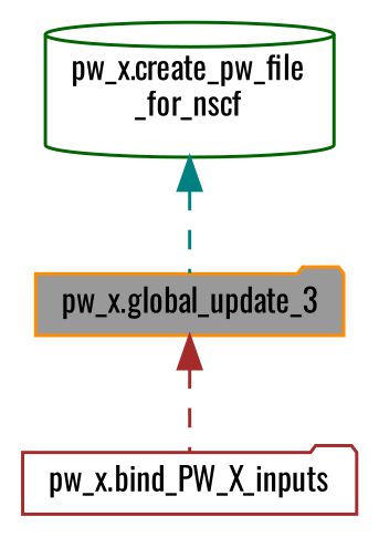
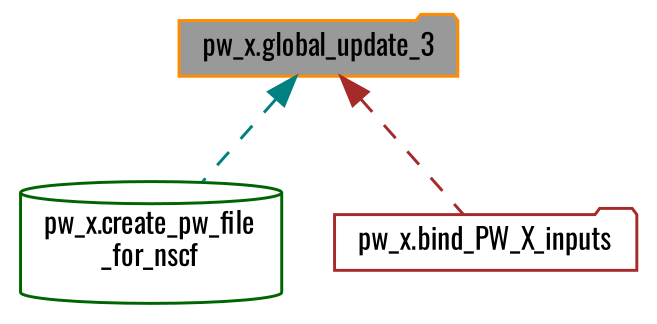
  digraph {
    fontname=Oswald
    rankdir=TB
    node [fillcolor=white fontname=Oswald fontsize=10 shape=folder style=filled]
    edge [dir=back fontname=Oswald fontsize=10 labelfontname=Helvetica labelfontsize=10 style=dashed]
    n1 [color=darkorange fillcolor=grey60 fontcolor=black height=0.2 label="pw_x.global_update_3" width=0.4]
    n2 [color=darkgreen height=0.2 label="pw_x.create_pw_file\l_for_nscf" shape=cylinder width=0.4]
    n3 [color=brown height=0.2 label="pw_x.bind_PW_X_inputs" width=0.4]
-   n2 -> n1 [color=teal]
+   n1 -> n2 [color=teal]
    n1 -> n3 [color=brown]
  }
